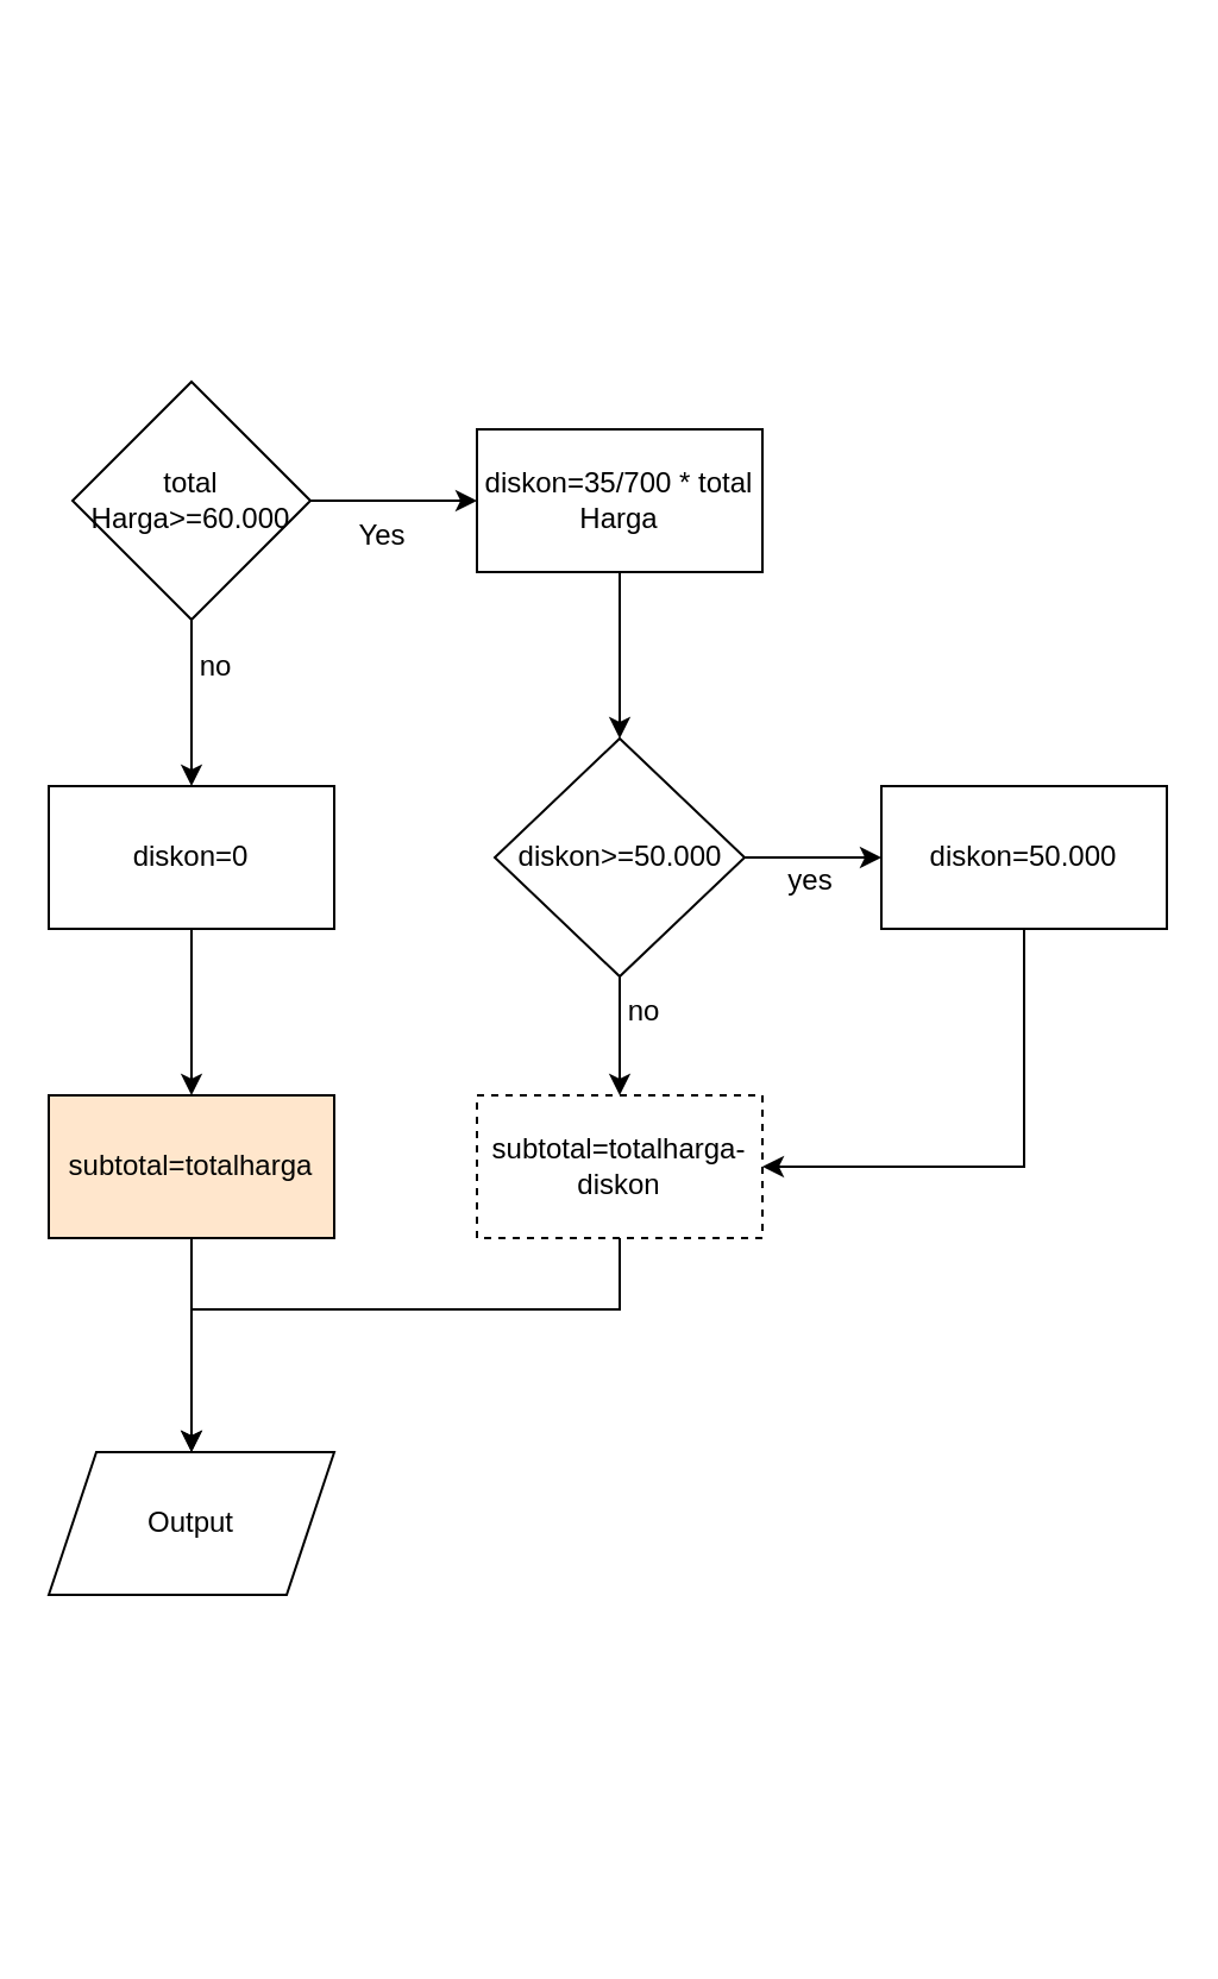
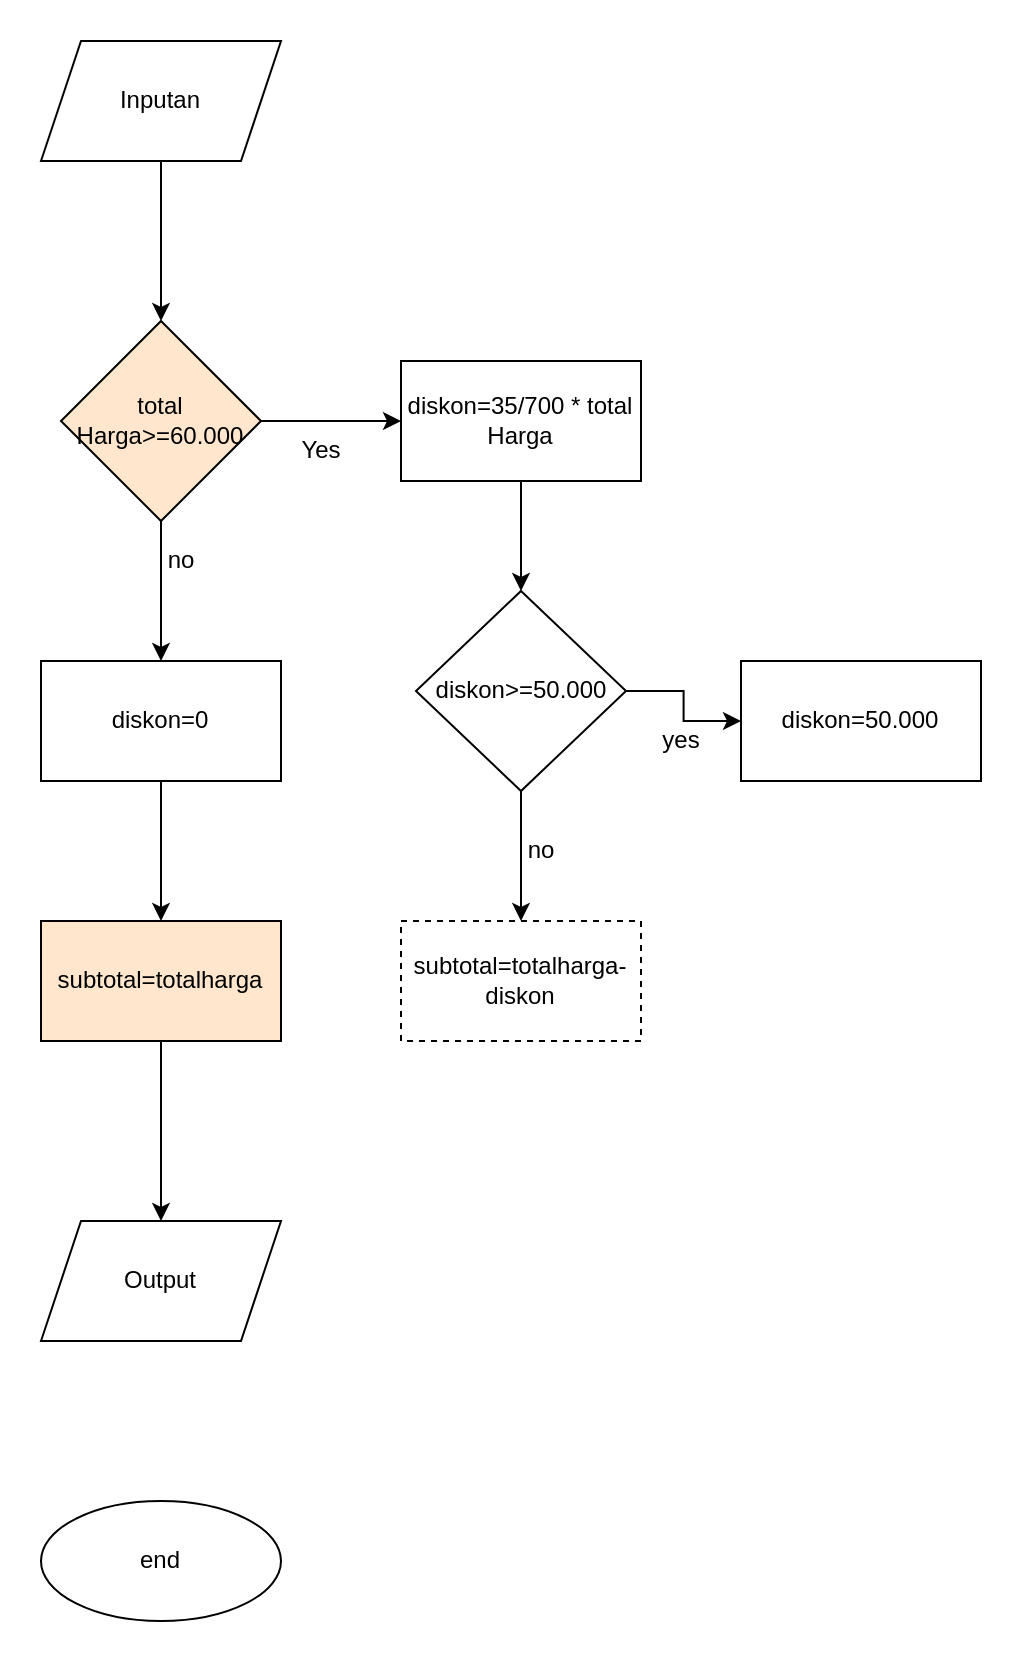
  <mxCell id="0" />
  <mxCell id="1" parent="0" />
+ <mxCell id="2" value="" style="edgeStyle=orthogonalEdgeStyle;rounded=0;orthogonalLoop=1;jettySize=auto;html=1;" edge="1" parent="1" source="3" target="6"><mxGeometry relative="1" as="geometry" /></mxCell>
+ <mxCell id="3" value="Inputan" style="shape=parallelogram;perimeter=parallelogramPerimeter;whiteSpace=wrap;html=1;fixedSize=1;" vertex="1" parent="1"><mxGeometry x="20" y="20" width="120" height="60" as="geometry" /></mxCell>
  <mxCell id="4" value="" style="edgeStyle=orthogonalEdgeStyle;rounded=0;orthogonalLoop=1;jettySize=auto;html=1;" edge="1" parent="1" source="6" target="8"><mxGeometry relative="1" as="geometry" /></mxCell>
  <mxCell id="5" value="" style="edgeStyle=orthogonalEdgeStyle;rounded=0;orthogonalLoop=1;jettySize=auto;html=1;" edge="1" parent="1" source="6" target="16"><mxGeometry relative="1" as="geometry" /></mxCell>
- <mxCell id="6" value="total Harga&amp;gt;=60.000" style="rhombus;whiteSpace=wrap;html=1;" vertex="1" parent="1"><mxGeometry x="30" y="160" width="100" height="100" as="geometry" /></mxCell>
+ <mxCell id="6" value="total Harga&amp;gt;=60.000" style="rhombus;whiteSpace=wrap;html=1;fillColor=#ffe6cc;" vertex="1" parent="1"><mxGeometry x="30" y="160" width="100" height="100" as="geometry" /></mxCell>
  <mxCell id="7" value="" style="edgeStyle=orthogonalEdgeStyle;rounded=0;orthogonalLoop=1;jettySize=auto;html=1;" edge="1" parent="1" source="8" target="11"><mxGeometry relative="1" as="geometry" /></mxCell>
  <mxCell id="8" value="diskon=35/700 * total Harga" style="whiteSpace=wrap;html=1;" vertex="1" parent="1"><mxGeometry x="200" y="180" width="120" height="60" as="geometry" /></mxCell>
  <mxCell id="9" value="" style="edgeStyle=orthogonalEdgeStyle;rounded=0;orthogonalLoop=1;jettySize=auto;html=1;" edge="1" parent="1" source="11" target="13"><mxGeometry relative="1" as="geometry" /></mxCell>
  <mxCell id="10" value="" style="edgeStyle=orthogonalEdgeStyle;rounded=0;orthogonalLoop=1;jettySize=auto;html=1;" edge="1" parent="1" source="11" target="21"><mxGeometry relative="1" as="geometry" /></mxCell>
- <mxCell id="11" value="diskon&amp;gt;=50.000" style="rhombus;whiteSpace=wrap;html=1;" vertex="1" parent="1"><mxGeometry x="207.5" y="310" width="105" height="100" as="geometry" /></mxCell>
- <mxCell id="12" style="edgeStyle=orthogonalEdgeStyle;rounded=0;orthogonalLoop=1;jettySize=auto;html=1;entryX=1;entryY=0.5;entryDx=0;entryDy=0;" edge="1" parent="1" source="13" target="21"><mxGeometry relative="1" as="geometry"><Array as="points"><mxPoint x="430" y="490" /></Array></mxGeometry></mxCell>
+ <mxCell id="11" value="diskon&amp;gt;=50.000" style="rhombus;whiteSpace=wrap;html=1;" vertex="1" parent="1"><mxGeometry x="207.5" y="295" width="105" height="100" as="geometry" /></mxCell>
  <mxCell id="13" value="diskon=50.000" style="whiteSpace=wrap;html=1;" vertex="1" parent="1"><mxGeometry x="370" y="330" width="120" height="60" as="geometry" /></mxCell>
  <mxCell id="14" value="Yes" style="text;html=1;align=center;verticalAlign=middle;resizable=0;points=[];autosize=1;strokeColor=none;fillColor=none;" vertex="1" parent="1"><mxGeometry x="140" y="210" width="40" height="30" as="geometry" /></mxCell>
  <mxCell id="15" value="" style="edgeStyle=orthogonalEdgeStyle;rounded=0;orthogonalLoop=1;jettySize=auto;html=1;" edge="1" parent="1" source="16" target="19"><mxGeometry relative="1" as="geometry" /></mxCell>
  <mxCell id="16" value="diskon=0" style="whiteSpace=wrap;html=1;" vertex="1" parent="1"><mxGeometry x="20" y="330" width="120" height="60" as="geometry" /></mxCell>
  <mxCell id="17" value="no" style="text;html=1;align=center;verticalAlign=middle;resizable=0;points=[];autosize=1;strokeColor=none;fillColor=none;" vertex="1" parent="1"><mxGeometry x="70" y="265" width="40" height="30" as="geometry" /></mxCell>
  <mxCell id="18" style="edgeStyle=orthogonalEdgeStyle;rounded=0;orthogonalLoop=1;jettySize=auto;html=1;entryX=0.5;entryY=0;entryDx=0;entryDy=0;" edge="1" parent="1" source="19"><mxGeometry relative="1" as="geometry"><mxPoint x="80" y="610" as="targetPoint" /></mxGeometry></mxCell>
  <mxCell id="19" value="subtotal=totalharga" style="whiteSpace=wrap;html=1;fillColor=#ffe6cc;" vertex="1" parent="1"><mxGeometry x="20" y="460" width="120" height="60" as="geometry" /></mxCell>
- <mxCell id="20" style="edgeStyle=orthogonalEdgeStyle;rounded=0;orthogonalLoop=1;jettySize=auto;html=1;entryX=0.5;entryY=0;entryDx=0;entryDy=0;" edge="1" parent="1" source="21" target="24"><mxGeometry relative="1" as="geometry"><Array as="points"><mxPoint x="260" y="550" /><mxPoint x="80" y="550" /></Array></mxGeometry></mxCell>
  <mxCell id="21" value="subtotal=totalharga-diskon" style="whiteSpace=wrap;html=1;dashed=1;" vertex="1" parent="1"><mxGeometry x="200" y="460" width="120" height="60" as="geometry" /></mxCell>
  <mxCell id="22" value="yes&lt;br&gt;" style="text;html=1;align=center;verticalAlign=middle;resizable=0;points=[];autosize=1;strokeColor=none;fillColor=none;" vertex="1" parent="1"><mxGeometry x="320" y="355" width="40" height="30" as="geometry" /></mxCell>
  <mxCell id="23" value="no" style="text;html=1;align=center;verticalAlign=middle;resizable=0;points=[];autosize=1;strokeColor=none;fillColor=none;" vertex="1" parent="1"><mxGeometry x="250" y="410" width="40" height="30" as="geometry" /></mxCell>
  <mxCell id="24" value="Output" style="shape=parallelogram;perimeter=parallelogramPerimeter;whiteSpace=wrap;html=1;fixedSize=1;" vertex="1" parent="1"><mxGeometry x="20" y="610" width="120" height="60" as="geometry" /></mxCell>
+ <mxCell id="25" value="end" style="ellipse;whiteSpace=wrap;html=1;" vertex="1" parent="1"><mxGeometry x="20" y="750" width="120" height="60" as="geometry" /></mxCell>
